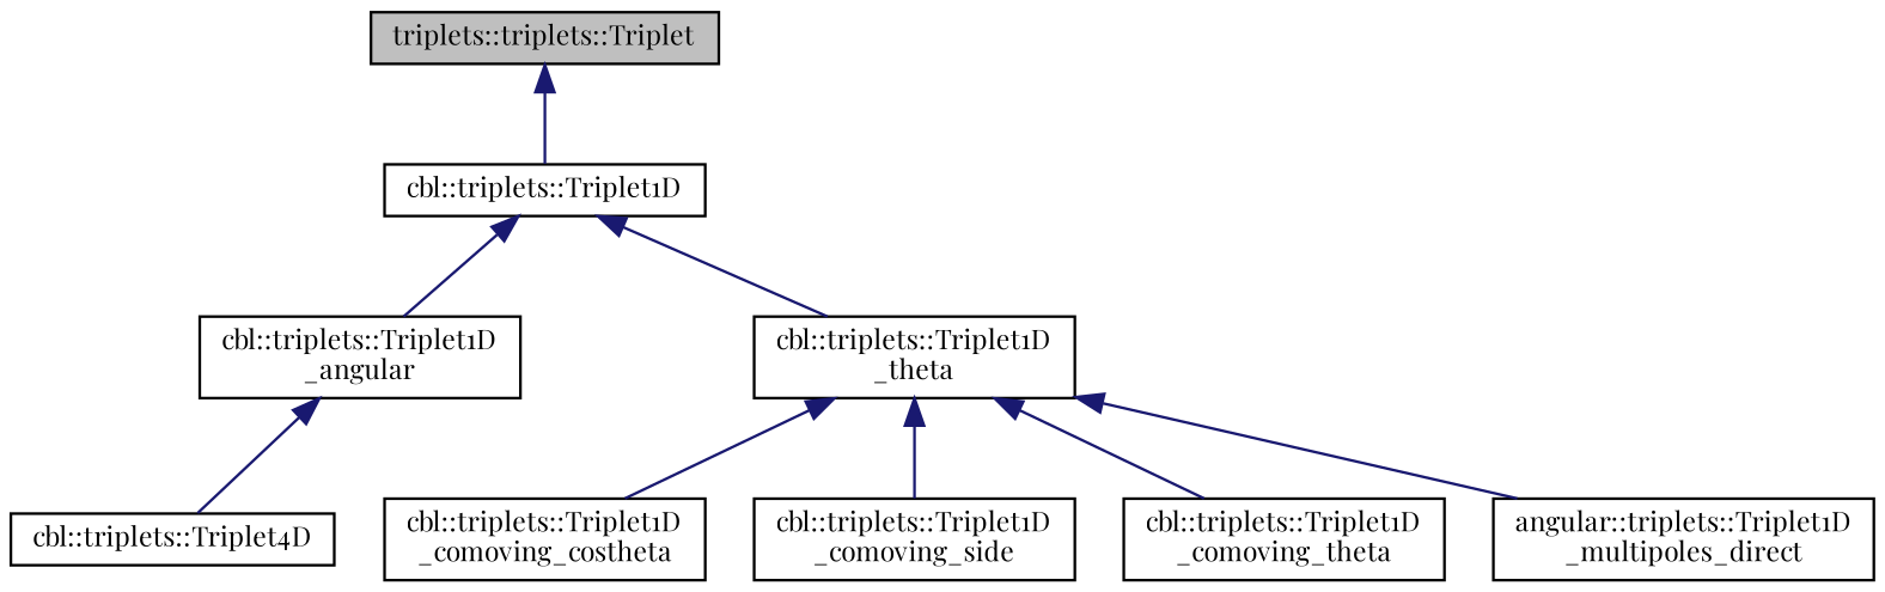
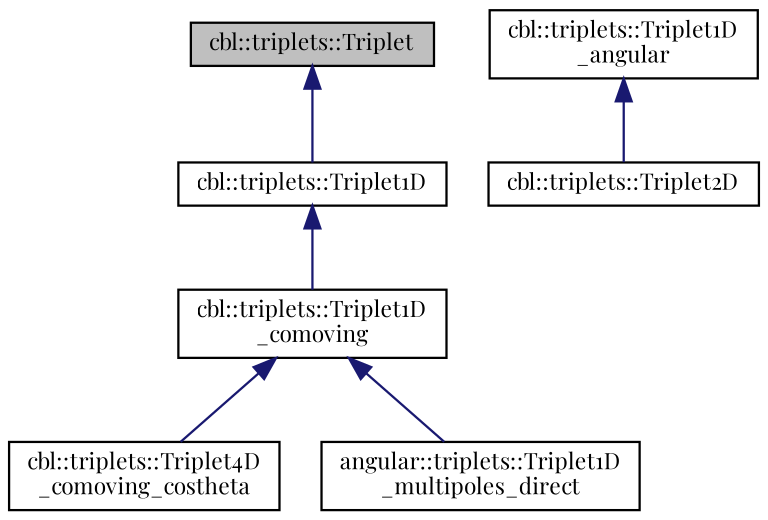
  digraph {
    fontname="Playfair Display"
    rankdir=TB
    node [color=black fillcolor=white fontname="Playfair Display" fontsize=10 shape=record style=filled]
    edge [color=midnightblue dir=back fontname="Playfair Display" fontsize=10 labelfontname=Helvetica labelfontsize=10 style=solid]
-   n1 [fillcolor=grey75 fontcolor=black height=0.2 label="triplets::triplets::Triplet" width=0.4]
+   n1 [fillcolor=grey75 fontcolor=black height=0.2 label="cbl::triplets::Triplet" width=0.4]
    n2 [height=0.2 label="cbl::triplets::Triplet1D" width=0.4]
    n3 [height=0.2 label="cbl::triplets::Triplet1D\l_angular" width=0.4]
-   n4 [height=0.2 label="cbl::triplets::Triplet1D\l_theta" width=0.4]
-   n5 [height=0.2 label="cbl::triplets::Triplet4D" width=0.4]
-   n6 [height=0.2 label="cbl::triplets::Triplet1D\l_comoving_costheta" width=0.4]
-   n7 [height=0.2 label="cbl::triplets::Triplet1D\l_comoving_side" width=0.4]
-   n8 [height=0.2 label="cbl::triplets::Triplet1D\l_comoving_theta" width=0.4]
+   n4 [height=0.2 label="cbl::triplets::Triplet1D\l_comoving" width=0.4]
+   n5 [height=0.2 label="cbl::triplets::Triplet2D" width=0.4]
+   n6 [height=0.2 label="cbl::triplets::Triplet4D\l_comoving_costheta" width=0.4]
    n9 [height=0.2 label="angular::triplets::Triplet1D\l_multipoles_direct" width=0.4]
    n1 -> n2
-   n2 -> n3
    n2 -> n4
    n3 -> n5
    n4 -> n6
-   n4 -> n7
-   n4 -> n8
    n4 -> n9
  }
